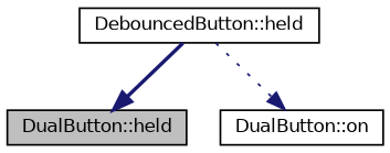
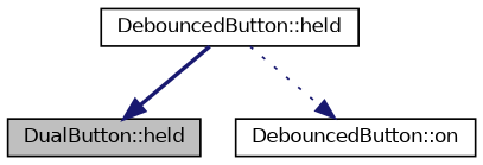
  digraph {
    rankdir=TB
    node [color=black fillcolor=white fontname=Helvetica fontsize=10 shape=record style=filled]
    edge [color=midnightblue fontname=Helvetica fontsize=10 labelfontname=Helvetica labelfontsize=10]
    n1 [fillcolor=grey75 fontcolor=black height=0.2 label="DualButton::held" width=0.4]
    n2 [height=0.2 label="DebouncedButton::held" width=0.4]
-   n3 [height=0.2 label="DualButton::on" width=0.4]
+   n3 [height=0.2 label="DebouncedButton::on" width=0.4]
    n2 -> n1 [style=bold]
    n2 -> n3 [style=dotted]
  }
